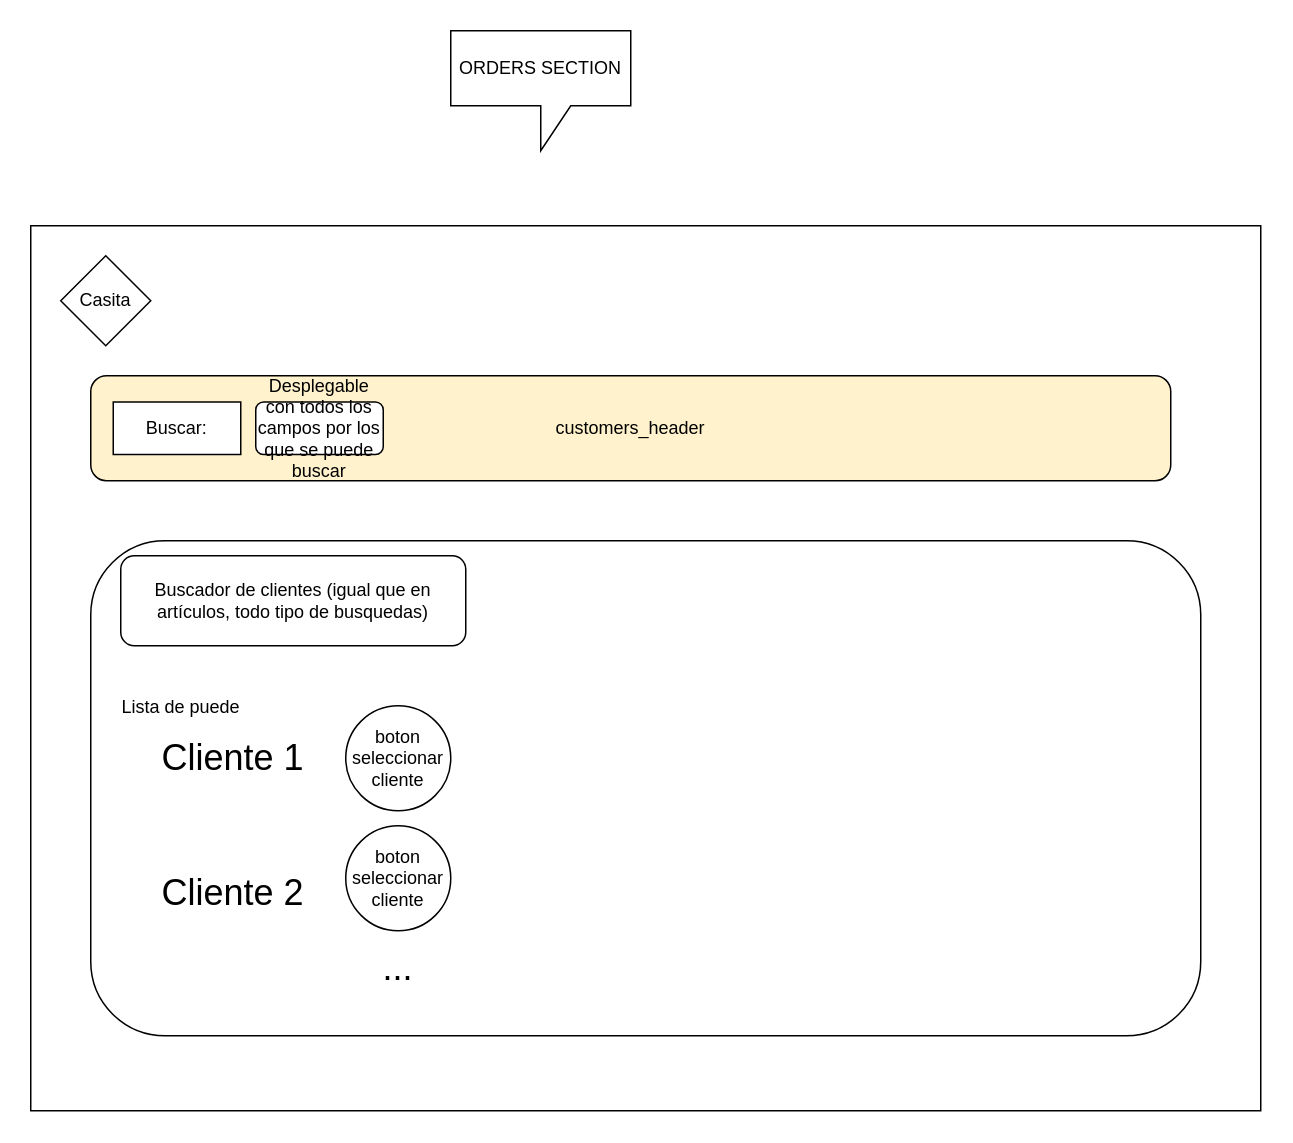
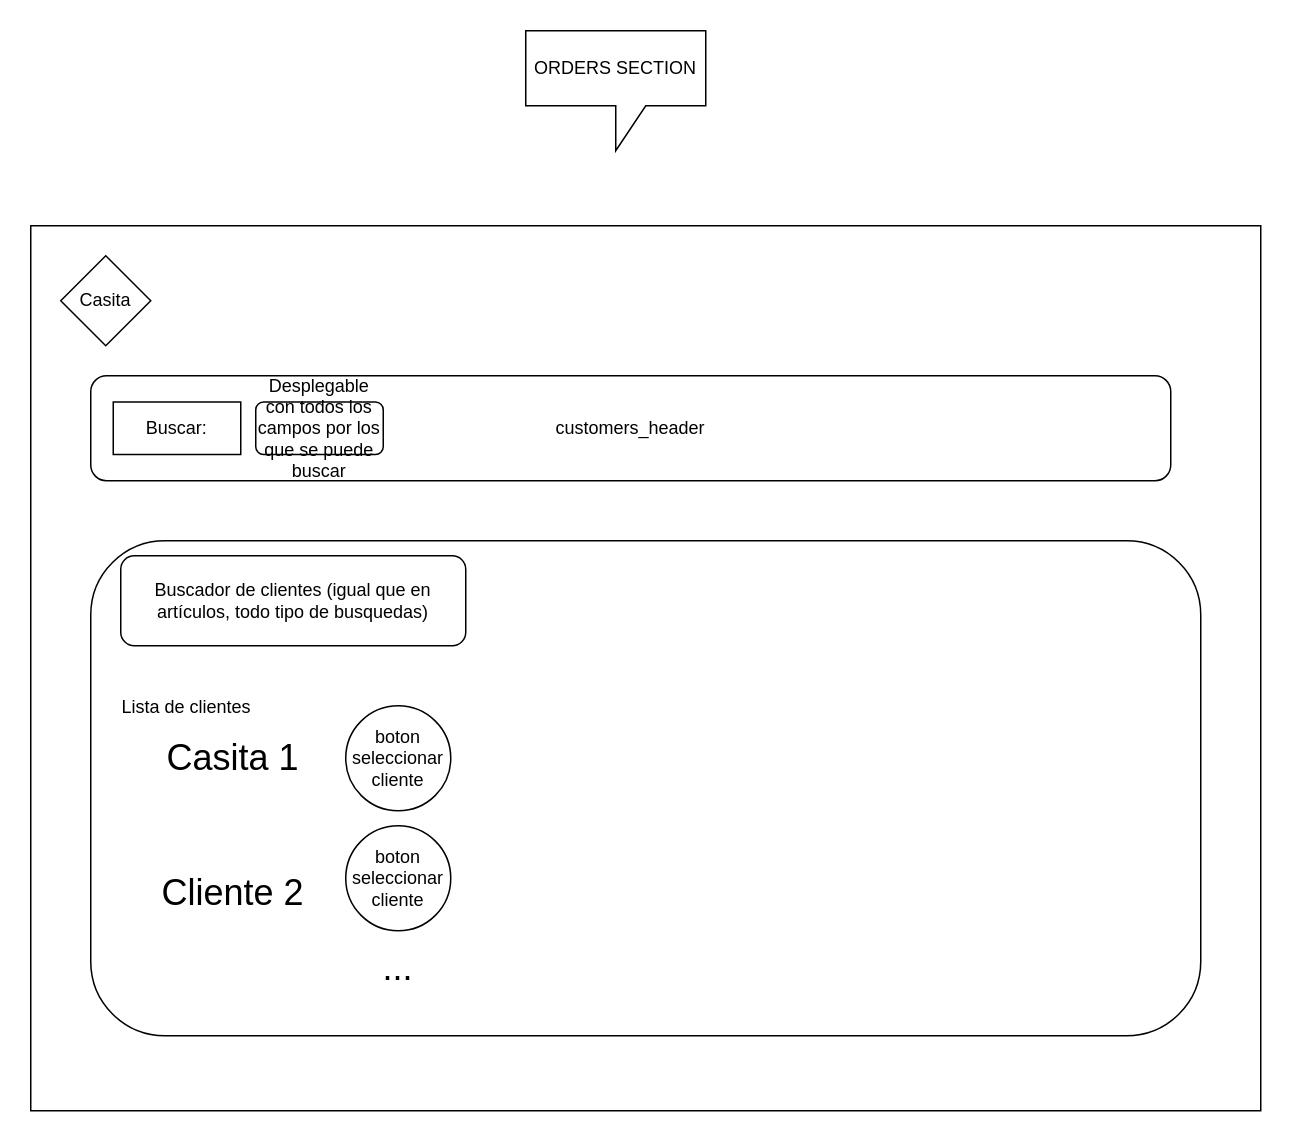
  <mxCell id="0" />
  <mxCell id="1" parent="0" />
  <mxCell id="2" value="" style="rounded=0;whiteSpace=wrap;html=1;" parent="1" vertex="1"><mxGeometry x="20" y="150" width="820" height="590" as="geometry" /></mxCell>
- <mxCell id="3" value="customers_header" style="rounded=1;whiteSpace=wrap;html=1;fillColor=#fff2cc;" parent="1" vertex="1"><mxGeometry x="60" y="250" width="720" height="70" as="geometry" /></mxCell>
+ <mxCell id="3" value="customers_header" style="rounded=1;whiteSpace=wrap;html=1;" parent="1" vertex="1"><mxGeometry x="60" y="250" width="720" height="70" as="geometry" /></mxCell>
  <mxCell id="4" value="" style="rounded=1;whiteSpace=wrap;html=1;" parent="1" vertex="1"><mxGeometry x="60" y="360" width="740" height="330" as="geometry" /></mxCell>
  <mxCell id="5" value="Buscador de clientes (igual que en artículos, todo tipo de busquedas)" style="rounded=1;whiteSpace=wrap;html=1;" parent="1" vertex="1"><mxGeometry x="80" y="370" width="230" height="60" as="geometry" /></mxCell>
  <mxCell id="6" value="boton&lt;br&gt;seleccionar cliente" style="ellipse;whiteSpace=wrap;html=1;aspect=fixed;" parent="1" vertex="1"><mxGeometry x="230" y="470" width="70" height="70" as="geometry" /></mxCell>
  <mxCell id="7" value="Casita" style="rhombus;whiteSpace=wrap;html=1;" parent="1" vertex="1"><mxGeometry x="40" y="170" width="60" height="60" as="geometry" /></mxCell>
- <mxCell id="8" value="ORDERS SECTION" style="shape=callout;whiteSpace=wrap;html=1;perimeter=calloutPerimeter;" parent="1" vertex="1"><mxGeometry x="300" y="20" width="120" height="80" as="geometry" /></mxCell>
+ <mxCell id="8" value="ORDERS SECTION" style="shape=callout;whiteSpace=wrap;html=1;perimeter=calloutPerimeter;" parent="1" vertex="1"><mxGeometry x="350" y="20" width="120" height="80" as="geometry" /></mxCell>
  <mxCell id="9" value="boton&lt;br&gt;seleccionar cliente" style="ellipse;whiteSpace=wrap;html=1;aspect=fixed;" parent="1" vertex="1"><mxGeometry x="230" y="550" width="70" height="70" as="geometry" /></mxCell>
  <mxCell id="10" value="&lt;font style=&quot;font-size: 24px;&quot;&gt;...&lt;/font&gt;" style="text;html=1;strokeColor=none;fillColor=none;align=center;verticalAlign=middle;whiteSpace=wrap;rounded=0;" parent="1" vertex="1"><mxGeometry x="235" y="630" width="60" height="30" as="geometry" /></mxCell>
- <mxCell id="11" value="Cliente 1" style="text;html=1;strokeColor=none;fillColor=none;align=center;verticalAlign=middle;whiteSpace=wrap;rounded=0;fontSize=24;" parent="1" vertex="1"><mxGeometry x="100" y="490" width="110" height="30" as="geometry" /></mxCell>
+ <mxCell id="11" value="Casita 1" style="text;html=1;strokeColor=none;fillColor=none;align=center;verticalAlign=middle;whiteSpace=wrap;rounded=0;fontSize=24;" parent="1" vertex="1"><mxGeometry x="100" y="490" width="110" height="30" as="geometry" /></mxCell>
  <mxCell id="12" value="Cliente 2" style="text;html=1;strokeColor=none;fillColor=none;align=center;verticalAlign=middle;whiteSpace=wrap;rounded=0;fontSize=24;" parent="1" vertex="1"><mxGeometry x="100" y="580" width="110" height="30" as="geometry" /></mxCell>
- <mxCell id="13" value="&lt;font style=&quot;font-size: 12px;&quot;&gt;Lista de puede&lt;/font&gt;" style="text;strokeColor=none;fillColor=none;align=left;verticalAlign=middle;spacingLeft=4;spacingRight=4;overflow=hidden;points=[[0,0.5],[1,0.5]];portConstraint=eastwest;rotatable=0;whiteSpace=wrap;html=1;fontSize=24;" parent="1" vertex="1"><mxGeometry x="75" y="450" width="155" height="30" as="geometry" /></mxCell>
+ <mxCell id="13" value="&lt;font style=&quot;font-size: 12px;&quot;&gt;Lista de clientes&lt;/font&gt;" style="text;strokeColor=none;fillColor=none;align=left;verticalAlign=middle;spacingLeft=4;spacingRight=4;overflow=hidden;points=[[0,0.5],[1,0.5]];portConstraint=eastwest;rotatable=0;whiteSpace=wrap;html=1;fontSize=24;" parent="1" vertex="1"><mxGeometry x="75" y="450" width="155" height="30" as="geometry" /></mxCell>
  <mxCell id="14" value="Buscar:" style="whiteSpace=wrap;html=1;rounded=0;" vertex="1" parent="1"><mxGeometry x="75" y="267.5" width="85" height="35" as="geometry" /></mxCell>
  <mxCell id="15" value="Desplegable con todos los campos por los que se puede buscar" style="rounded=1;whiteSpace=wrap;html=1;" vertex="1" parent="1"><mxGeometry x="170" y="267.5" width="85" height="35" as="geometry" /></mxCell>
